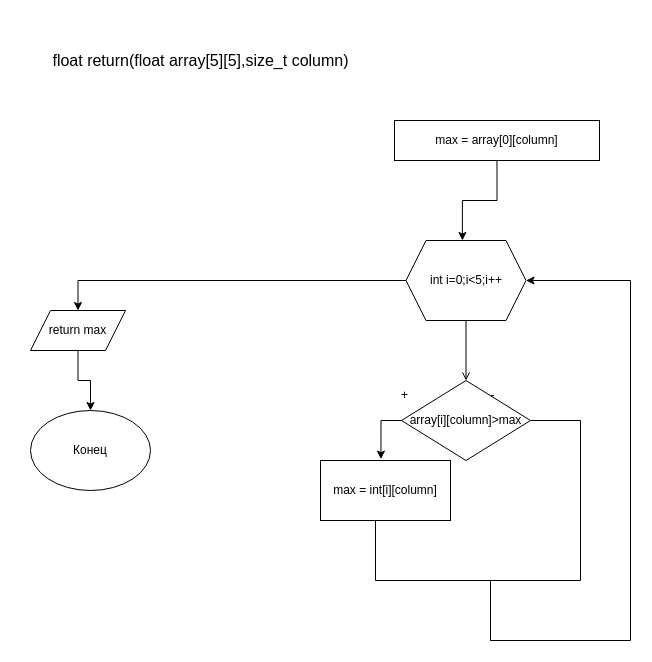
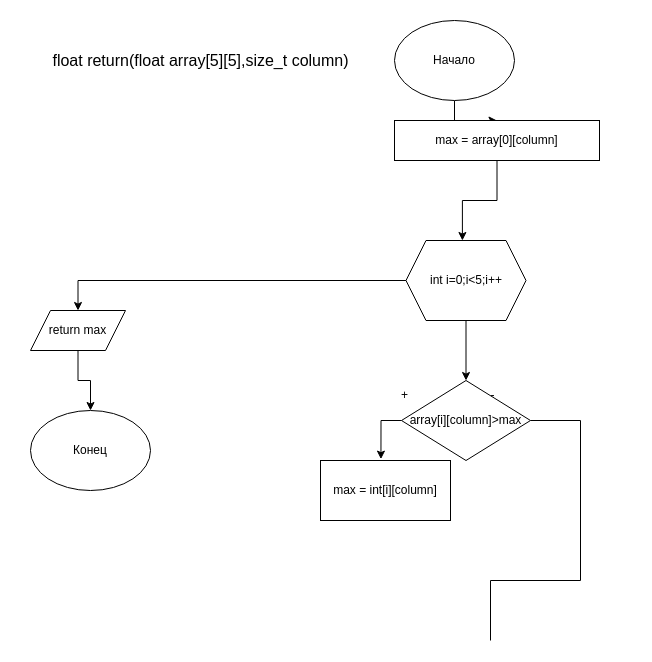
  <mxCell id="0" />
  <mxCell id="1" parent="0" />
+ <mxCell id="2" style="edgeStyle=orthogonalEdgeStyle;rounded=0;orthogonalLoop=1;jettySize=auto;html=1;exitX=0.5;exitY=1;exitDx=0;exitDy=0;entryX=0.5;entryY=0;entryDx=0;entryDy=0;" parent="1" source="3" target="5" edge="1"><mxGeometry relative="1" as="geometry" /></mxCell>
+ <mxCell id="3" value="&lt;div&gt;Начало&lt;/div&gt;" style="ellipse;whiteSpace=wrap;html=1;" parent="1" vertex="1"><mxGeometry x="394" y="20" width="120" height="80" as="geometry" /></mxCell>
  <mxCell id="4" style="edgeStyle=orthogonalEdgeStyle;rounded=0;orthogonalLoop=1;jettySize=auto;html=1;exitX=0.5;exitY=1;exitDx=0;exitDy=0;entryX=0.47;entryY=0;entryDx=0;entryDy=0;entryPerimeter=0;endArrow=classic;endFill=1;" edge="1" parent="1" source="5" target="8"><mxGeometry relative="1" as="geometry" /></mxCell>
  <mxCell id="5" value="max = array[0][column]" style="rounded=0;whiteSpace=wrap;html=1;" parent="1" vertex="1"><mxGeometry x="394" y="120" width="205" height="40" as="geometry" /></mxCell>
  <mxCell id="6" style="edgeStyle=orthogonalEdgeStyle;rounded=0;orthogonalLoop=1;jettySize=auto;html=1;exitX=0;exitY=0.5;exitDx=0;exitDy=0;entryX=0.5;entryY=0;entryDx=0;entryDy=0;strokeColor=default;endArrow=classic;endFill=1;" parent="1" source="8" target="10" edge="1"><mxGeometry relative="1" as="geometry" /></mxCell>
- <mxCell id="7" style="edgeStyle=orthogonalEdgeStyle;rounded=0;orthogonalLoop=1;jettySize=auto;html=1;exitX=0.5;exitY=1;exitDx=0;exitDy=0;entryX=0.5;entryY=0;entryDx=0;entryDy=0;endArrow=open;" edge="1" parent="1" source="8" target="15"><mxGeometry relative="1" as="geometry"><Array as="points"><mxPoint x="466" y="320" /><mxPoint x="466" y="350" /></Array></mxGeometry></mxCell>
+ <mxCell id="7" style="edgeStyle=orthogonalEdgeStyle;rounded=0;orthogonalLoop=1;jettySize=auto;html=1;exitX=0.5;exitY=1;exitDx=0;exitDy=0;entryX=0.5;entryY=0;entryDx=0;entryDy=0;" edge="1" parent="1" source="8" target="15"><mxGeometry relative="1" as="geometry"><Array as="points"><mxPoint x="466" y="320" /><mxPoint x="466" y="350" /></Array></mxGeometry></mxCell>
  <mxCell id="8" value="int i=0;i&amp;lt;5;i++" style="shape=hexagon;perimeter=hexagonPerimeter2;whiteSpace=wrap;html=1;fixedSize=1;" parent="1" vertex="1"><mxGeometry x="405.5" y="240" width="120" height="80" as="geometry" /></mxCell>
  <mxCell id="9" style="edgeStyle=orthogonalEdgeStyle;rounded=0;orthogonalLoop=1;jettySize=auto;html=1;exitX=0.5;exitY=1;exitDx=0;exitDy=0;entryX=0.5;entryY=0;entryDx=0;entryDy=0;strokeColor=default;endArrow=classic;endFill=1;" parent="1" source="10" target="11" edge="1"><mxGeometry relative="1" as="geometry" /></mxCell>
  <mxCell id="10" value="return max" style="shape=parallelogram;perimeter=parallelogramPerimeter;whiteSpace=wrap;html=1;fixedSize=1;" parent="1" vertex="1"><mxGeometry x="30" y="310" width="95" height="40" as="geometry" /></mxCell>
  <mxCell id="11" value="&lt;div&gt;Конец&lt;/div&gt;" style="ellipse;whiteSpace=wrap;html=1;" parent="1" vertex="1"><mxGeometry x="30" y="410" width="120" height="80" as="geometry" /></mxCell>
  <mxCell id="12" value="float return(float array[5][5],size_t column)" style="text;html=1;align=center;verticalAlign=middle;resizable=0;points=[];autosize=1;strokeColor=none;fillColor=none;fontSize=16;" parent="1" vertex="1"><mxGeometry x="20" y="45" width="360" height="30" as="geometry" /></mxCell>
  <mxCell id="13" style="edgeStyle=orthogonalEdgeStyle;rounded=0;orthogonalLoop=1;jettySize=auto;html=1;exitX=1;exitY=0.5;exitDx=0;exitDy=0;endArrow=none;endFill=0;" edge="1" parent="1" source="15"><mxGeometry relative="1" as="geometry"><mxPoint x="490" y="640" as="targetPoint" /><Array as="points"><mxPoint x="580" y="420" /><mxPoint x="580" y="580" /><mxPoint x="490" y="580" /></Array></mxGeometry></mxCell>
  <mxCell id="14" style="edgeStyle=orthogonalEdgeStyle;rounded=0;orthogonalLoop=1;jettySize=auto;html=1;exitX=0;exitY=0.5;exitDx=0;exitDy=0;entryX=0.465;entryY=-0.023;entryDx=0;entryDy=0;entryPerimeter=0;endArrow=classic;endFill=1;" edge="1" parent="1" source="15" target="17"><mxGeometry relative="1" as="geometry" /></mxCell>
  <mxCell id="15" value="array[i][column]&amp;gt;max" style="rhombus;whiteSpace=wrap;html=1;" vertex="1" parent="1"><mxGeometry x="401" y="380" width="129" height="80" as="geometry" /></mxCell>
- <mxCell id="16" style="edgeStyle=orthogonalEdgeStyle;rounded=0;orthogonalLoop=1;jettySize=auto;html=1;exitX=0.5;exitY=1;exitDx=0;exitDy=0;entryX=1;entryY=0.5;entryDx=0;entryDy=0;" edge="1" parent="1" source="17" target="8"><mxGeometry relative="1" as="geometry"><Array as="points"><mxPoint x="375" y="580" /><mxPoint x="490" y="580" /><mxPoint x="490" y="640" /><mxPoint x="630" y="640" /><mxPoint x="630" y="280" /></Array></mxGeometry></mxCell>
  <mxCell id="17" value="max = int[i][column]" style="rounded=0;whiteSpace=wrap;html=1;" vertex="1" parent="1"><mxGeometry x="320" y="460" width="130" height="60" as="geometry" /></mxCell>
  <mxCell id="18" value="+" style="text;html=1;align=center;verticalAlign=middle;resizable=0;points=[];autosize=1;strokeColor=none;fillColor=none;" vertex="1" parent="1"><mxGeometry x="389" y="380" width="30" height="30" as="geometry" /></mxCell>
  <mxCell id="19" value="-" style="text;html=1;align=center;verticalAlign=middle;resizable=0;points=[];autosize=1;strokeColor=none;fillColor=none;" vertex="1" parent="1"><mxGeometry x="477" y="380" width="30" height="30" as="geometry" /></mxCell>
